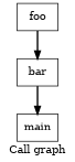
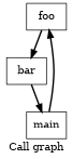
  digraph {
    label="Call graph"
    node [shape=record]
    edge [style=bold]
    n1 [label="{foo}"]
    n2 [label="{bar}"]
    n3 [label="{main}"]
    n1 -> n2
    n2 -> n3
+   n3 -> n1
  }
